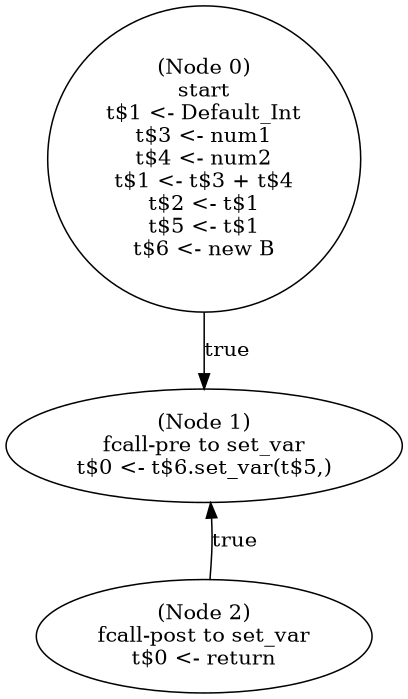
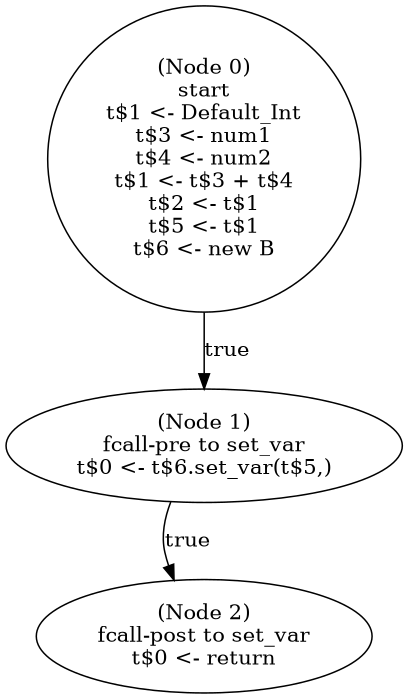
  digraph {
    n1 [label="(Node 0)\nstart\nt$1 <- Default_Int\nt$3 <- num1\nt$4 <- num2\nt$1 <- t$3 + t$4\nt$2 <- t$1\nt$5 <- t$1\nt$6 <- new B\n"]
    n2 [label="(Node 1)\nfcall-pre to set_var\nt$0 <- t$6.set_var(t$5,)\n"]
    n3 [label="(Node 2)\nfcall-post to set_var\nt$0 <- return\n"]
    n1 -> n2 [label=true]
-   n3 -> n2 [label=true]
+   n2 -> n3 [label=true]
  }
